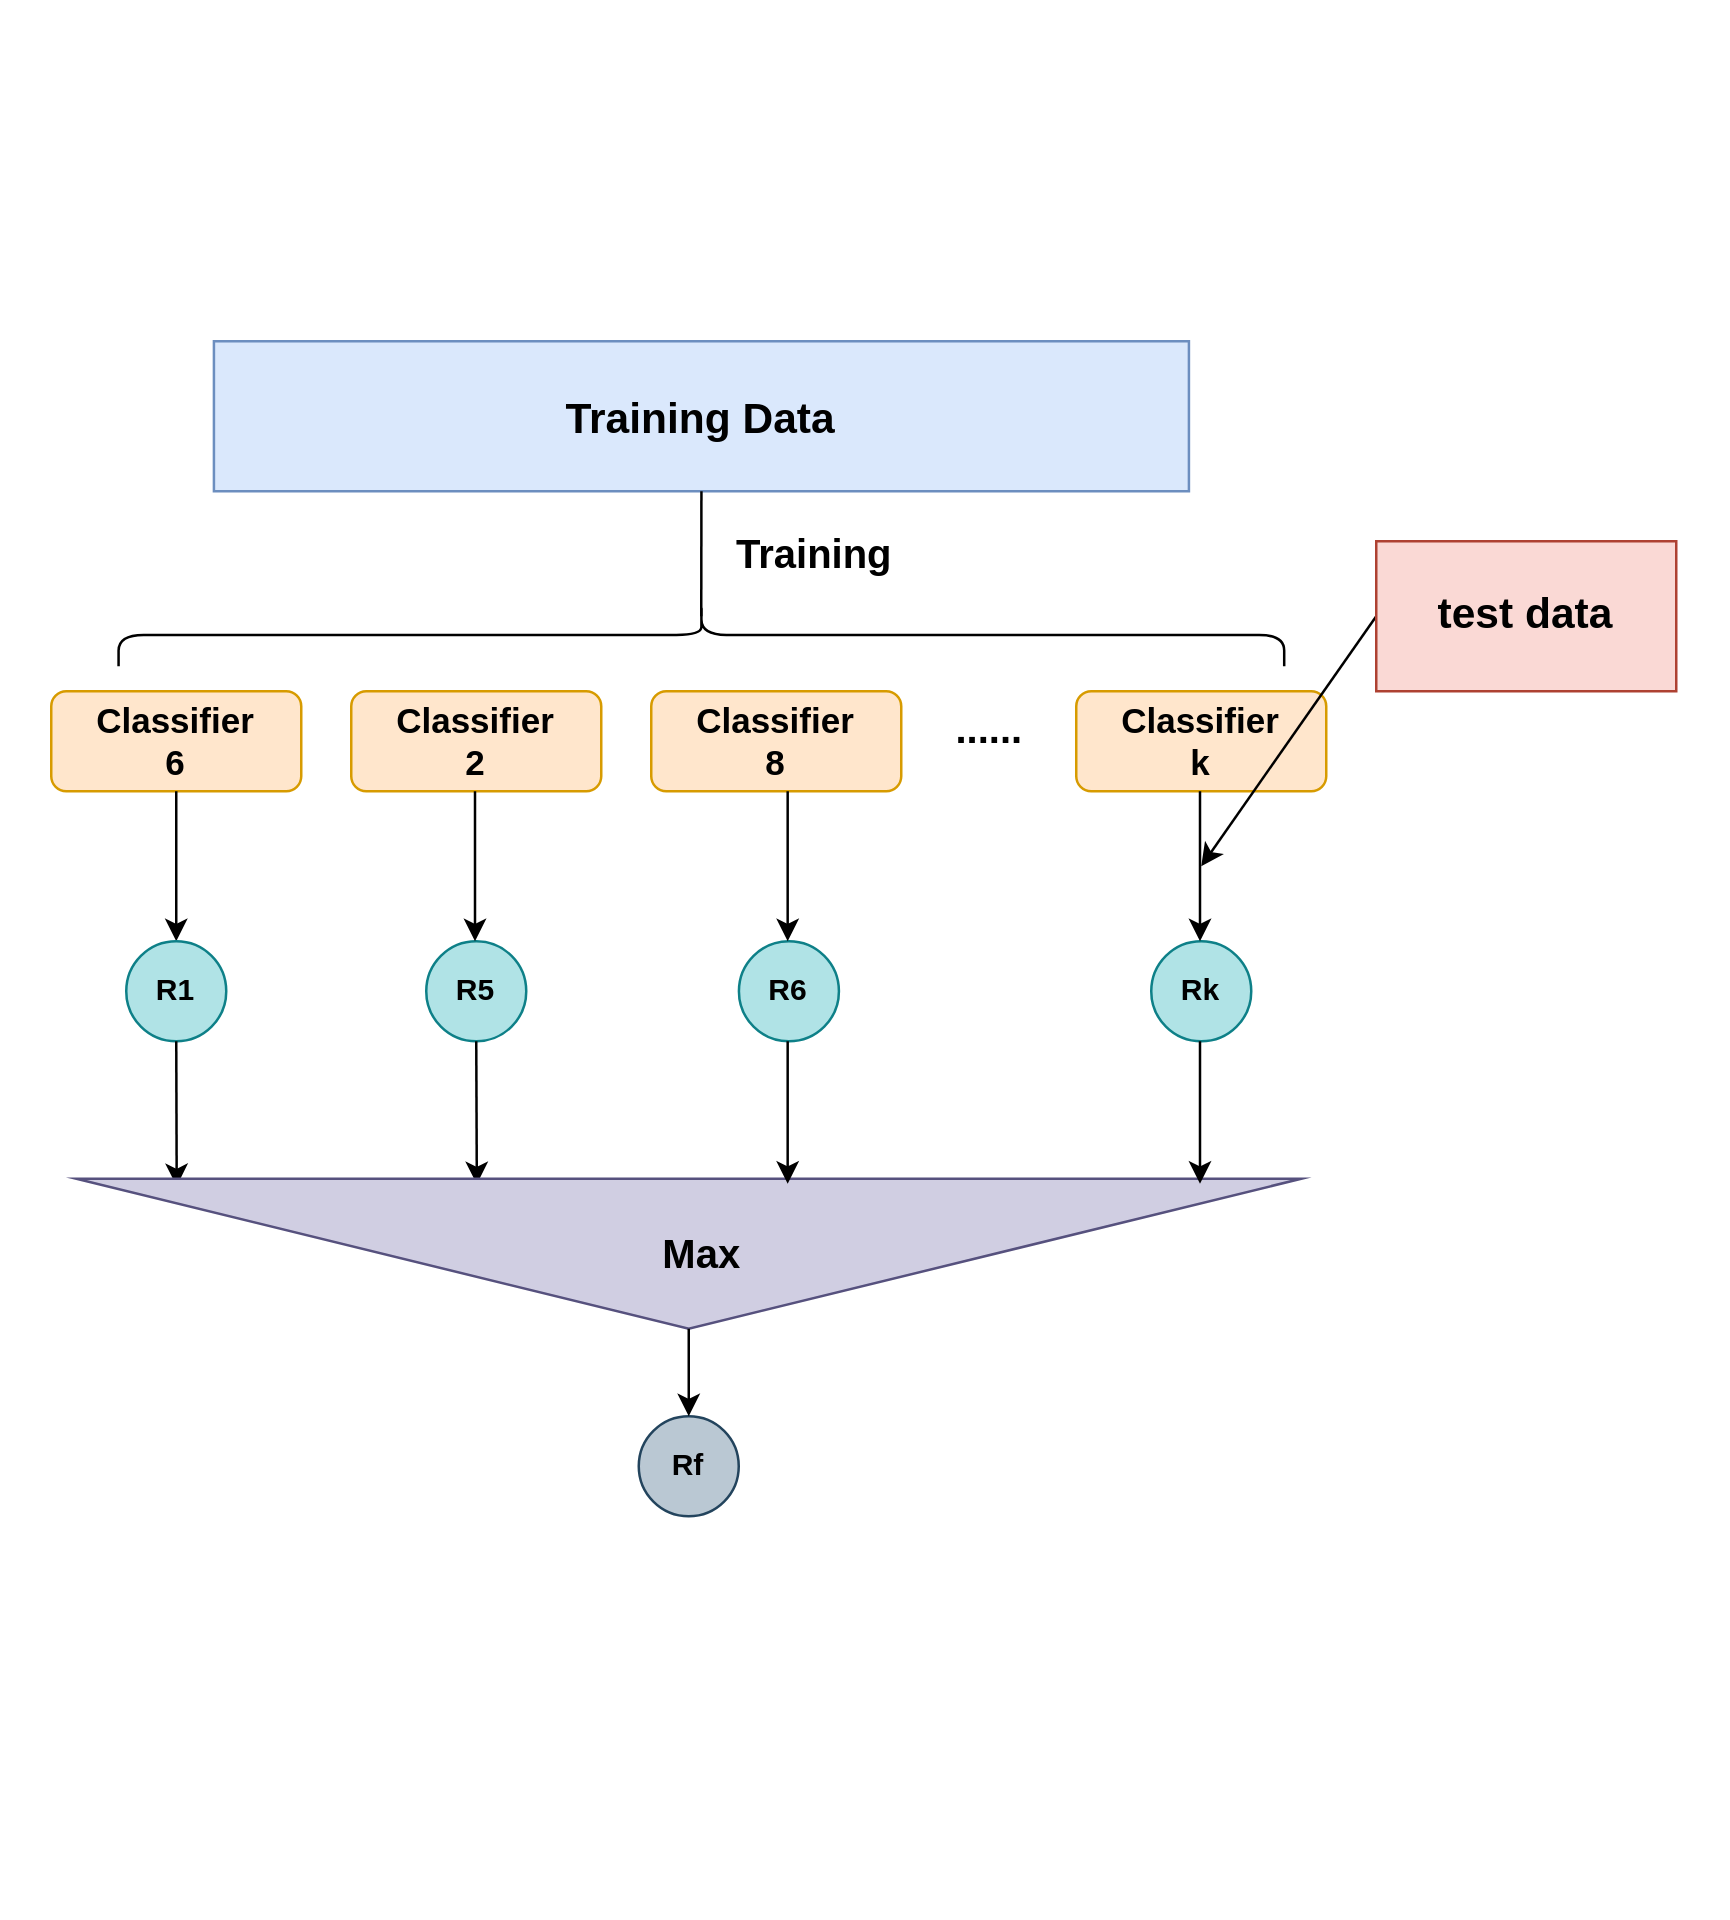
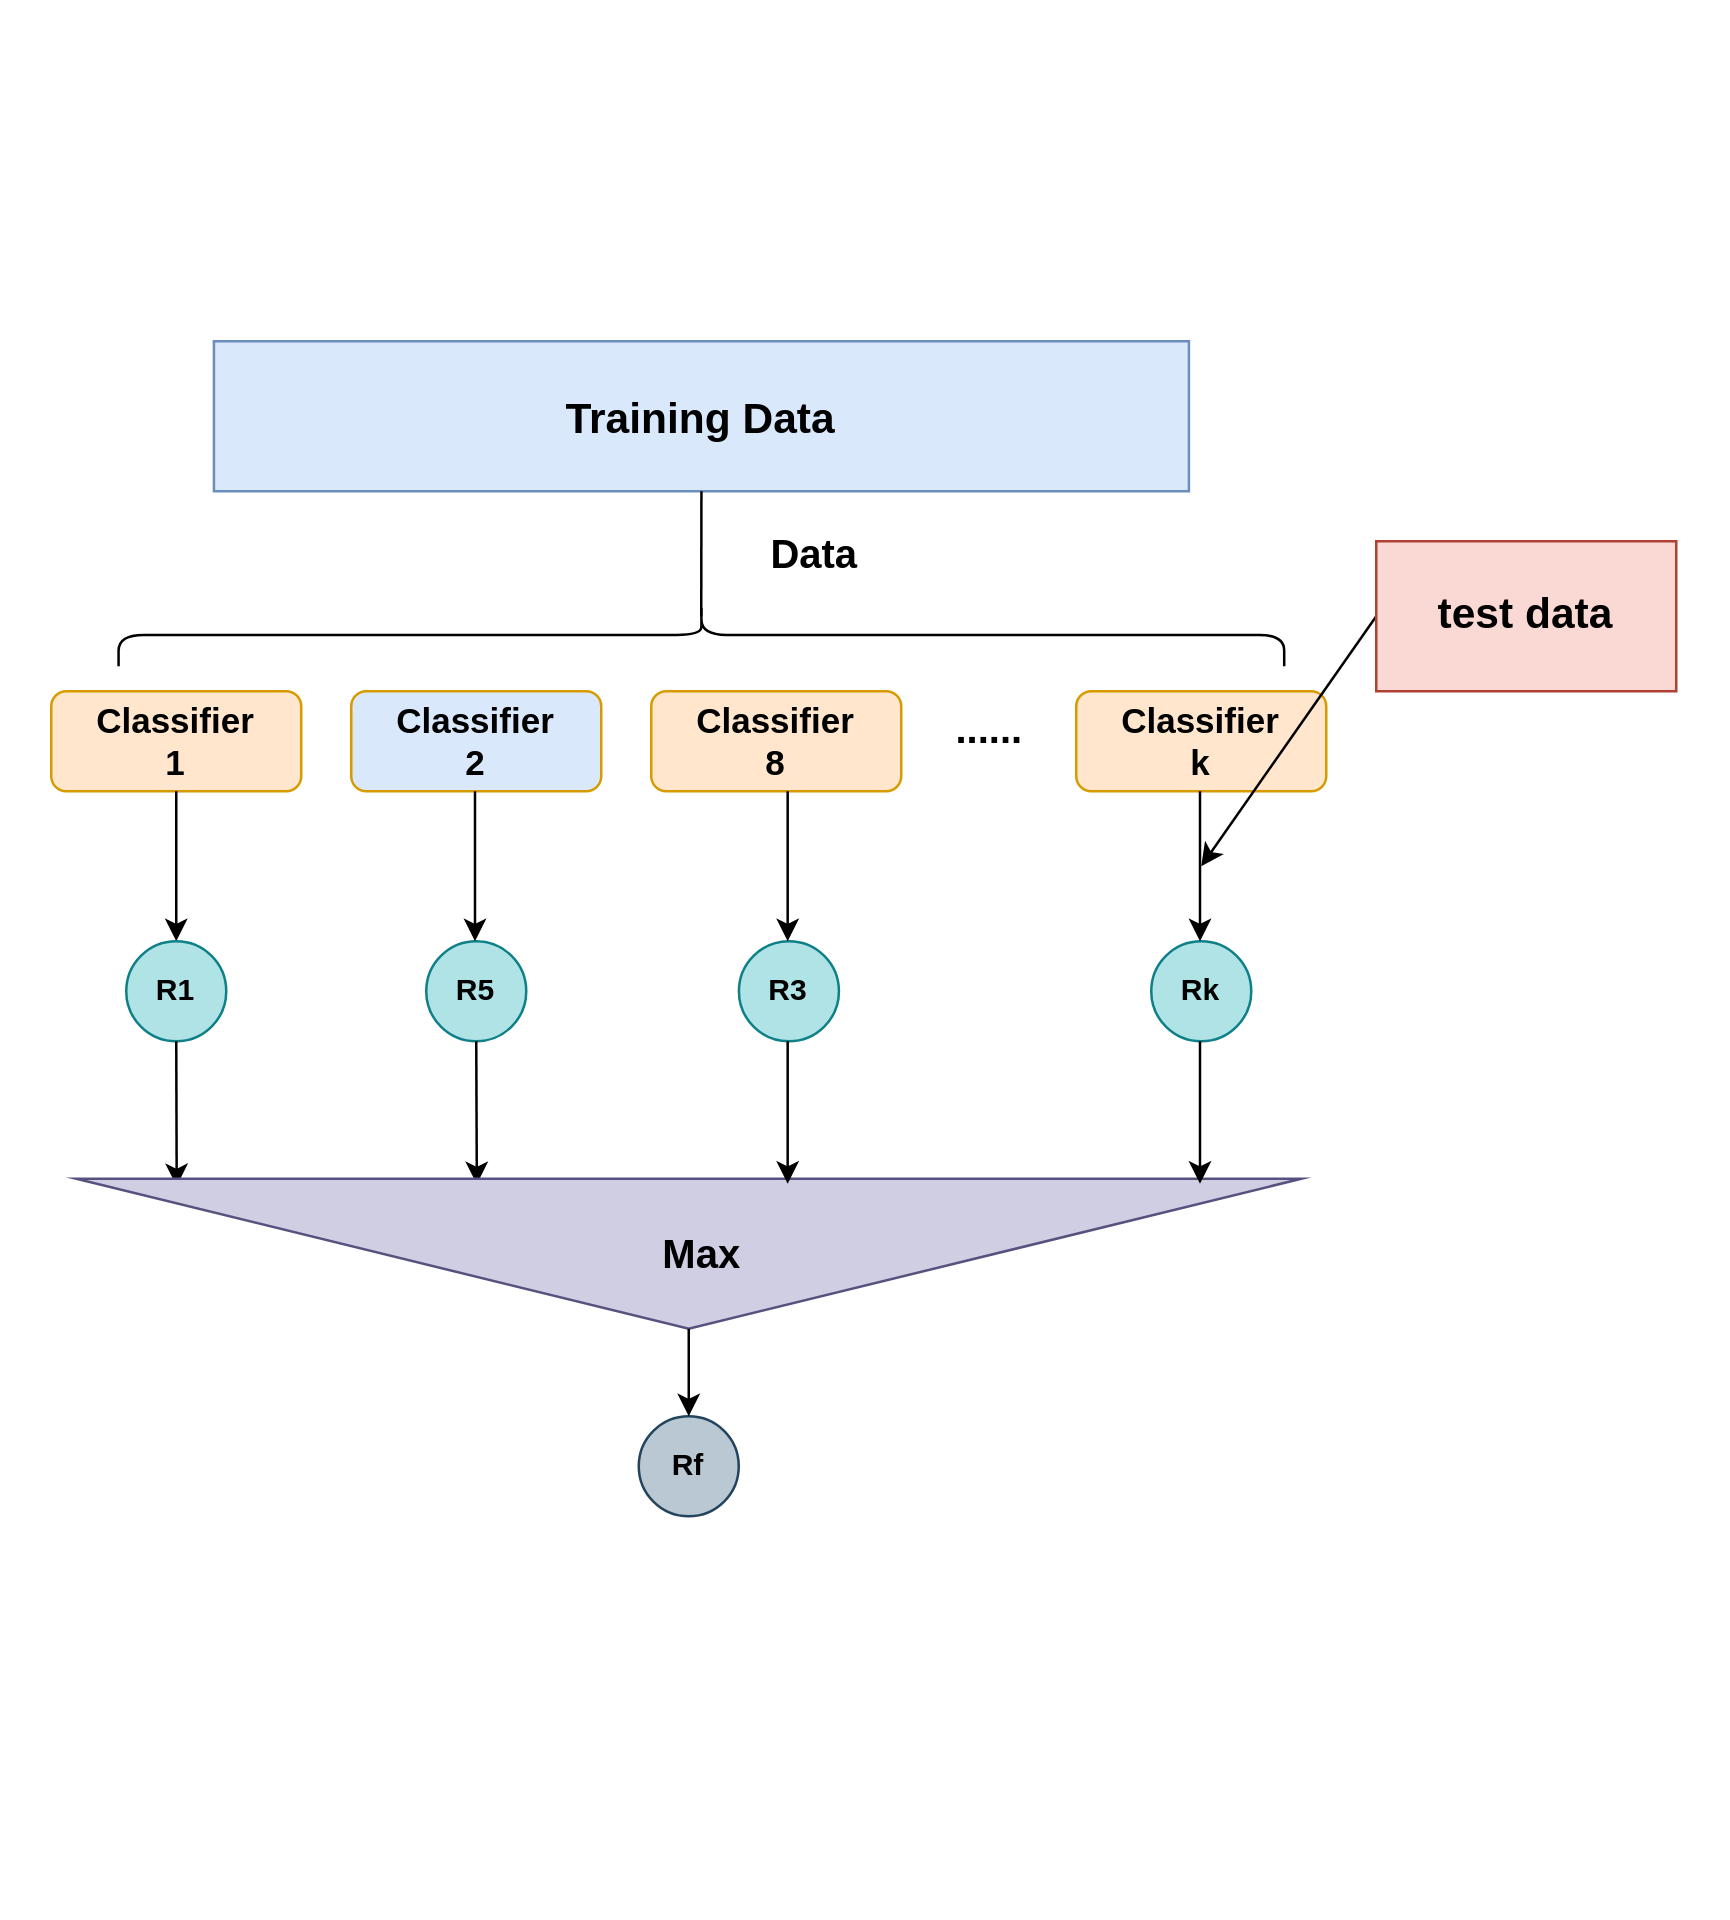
  <mxCell id="0" />
  <mxCell id="1" parent="0" />
  <mxCell id="2" value="&lt;font style=&quot;font-size: 20px;&quot;&gt;&lt;b style=&quot;font-size: 17px;&quot;&gt;Training Data&lt;/b&gt;&lt;/font&gt;" style="rounded=0;whiteSpace=wrap;html=1;fillColor=#dae8fc;strokeColor=#6c8ebf;" vertex="1" parent="1"><mxGeometry x="85.07" y="136" width="390" height="60" as="geometry" /></mxCell>
  <mxCell id="3" value="" style="shape=curlyBracket;whiteSpace=wrap;html=1;rounded=1;labelPosition=left;verticalLabelPosition=middle;align=right;verticalAlign=middle;rotation=90;" vertex="1" parent="1"><mxGeometry x="267.53" y="20.35" width="25.07" height="466.25" as="geometry" /></mxCell>
- <mxCell id="4" value="&lt;font size=&quot;1&quot; style=&quot;&quot;&gt;&lt;b style=&quot;font-size: 14px;&quot;&gt;Classifier &lt;br&gt;6&lt;/b&gt;&lt;/font&gt;" style="rounded=1;whiteSpace=wrap;html=1;fillColor=#ffe6cc;strokeColor=#d79b00;" vertex="1" parent="1"><mxGeometry x="20" y="276" width="100" height="40" as="geometry" /></mxCell>
- <mxCell id="5" value="&lt;font size=&quot;1&quot; style=&quot;&quot;&gt;&lt;b style=&quot;font-size: 14px;&quot;&gt;Classifier &lt;br&gt;2&lt;/b&gt;&lt;/font&gt;" style="rounded=1;whiteSpace=wrap;html=1;fillColor=#ffe6cc;strokeColor=#d79b00;" vertex="1" parent="1"><mxGeometry x="140" y="276" width="100" height="40" as="geometry" /></mxCell>
+ <mxCell id="4" value="&lt;font size=&quot;1&quot; style=&quot;&quot;&gt;&lt;b style=&quot;font-size: 14px;&quot;&gt;Classifier &lt;br&gt;1&lt;/b&gt;&lt;/font&gt;" style="rounded=1;whiteSpace=wrap;html=1;fillColor=#ffe6cc;strokeColor=#d79b00;" vertex="1" parent="1"><mxGeometry x="20" y="276" width="100" height="40" as="geometry" /></mxCell>
+ <mxCell id="5" value="&lt;font size=&quot;1&quot; style=&quot;&quot;&gt;&lt;b style=&quot;font-size: 14px;&quot;&gt;Classifier &lt;br&gt;2&lt;/b&gt;&lt;/font&gt;" style="rounded=1;whiteSpace=wrap;html=1;fillColor=#dae8fc;strokeColor=#d79b00;" vertex="1" parent="1"><mxGeometry x="140" y="276" width="100" height="40" as="geometry" /></mxCell>
  <mxCell id="6" value="&lt;font size=&quot;1&quot; style=&quot;&quot;&gt;&lt;b style=&quot;font-size: 14px;&quot;&gt;Classifier &lt;br&gt;k&lt;/b&gt;&lt;/font&gt;" style="rounded=1;whiteSpace=wrap;html=1;fillColor=#ffe6cc;strokeColor=#d79b00;" vertex="1" parent="1"><mxGeometry x="430" y="276" width="100" height="40" as="geometry" /></mxCell>
  <mxCell id="7" value="&lt;b&gt;&lt;font style=&quot;font-size: 16px;&quot;&gt;......&lt;/font&gt;&lt;/b&gt;" style="text;html=1;align=center;verticalAlign=middle;resizable=0;points=[];autosize=1;strokeColor=none;fillColor=none;" vertex="1" parent="1"><mxGeometry x="370" y="276" width="50" height="30" as="geometry" /></mxCell>
  <mxCell id="8" value="&lt;font size=&quot;1&quot; style=&quot;&quot;&gt;&lt;b style=&quot;font-size: 14px;&quot;&gt;Classifier &lt;br&gt;8&lt;/b&gt;&lt;/font&gt;" style="rounded=1;whiteSpace=wrap;html=1;fillColor=#ffe6cc;strokeColor=#d79b00;" vertex="1" parent="1"><mxGeometry x="260" y="276" width="100" height="40" as="geometry" /></mxCell>
  <mxCell id="9" value="" style="endArrow=classic;html=1;rounded=0;exitX=0;exitY=0.5;exitDx=0;exitDy=0;" edge="1" parent="1" source="10"><mxGeometry width="50" height="50" relative="1" as="geometry"><mxPoint x="530" y="346" as="sourcePoint" /><mxPoint x="480" y="346" as="targetPoint" /></mxGeometry></mxCell>
  <mxCell id="10" value="&lt;font style=&quot;font-size: 17px;&quot;&gt;&lt;b&gt;test data&lt;/b&gt;&lt;/font&gt;" style="rounded=0;whiteSpace=wrap;html=1;fillColor=#fad9d5;strokeColor=#ae4132;" vertex="1" parent="1"><mxGeometry x="550" y="216" width="120" height="60" as="geometry" /></mxCell>
  <mxCell id="11" value="" style="endArrow=classic;html=1;rounded=0;exitX=0.5;exitY=1;exitDx=0;exitDy=0;" edge="1" parent="1" source="4"><mxGeometry width="50" height="50" relative="1" as="geometry"><mxPoint x="270" y="386" as="sourcePoint" /><mxPoint x="70" y="376" as="targetPoint" /></mxGeometry></mxCell>
  <mxCell id="12" value="&lt;b&gt;R1&lt;/b&gt;" style="ellipse;whiteSpace=wrap;html=1;aspect=fixed;fillColor=#b0e3e6;strokeColor=#0e8088;" vertex="1" parent="1"><mxGeometry x="50" y="376" width="40" height="40" as="geometry" /></mxCell>
- <mxCell id="13" value="&lt;b&gt;R6&lt;/b&gt;" style="ellipse;whiteSpace=wrap;html=1;aspect=fixed;fillColor=#b0e3e6;strokeColor=#0e8088;" vertex="1" parent="1"><mxGeometry x="295.07" y="376" width="40" height="40" as="geometry" /></mxCell>
+ <mxCell id="13" value="&lt;b&gt;R3&lt;/b&gt;" style="ellipse;whiteSpace=wrap;html=1;aspect=fixed;fillColor=#b0e3e6;strokeColor=#0e8088;" vertex="1" parent="1"><mxGeometry x="295.07" y="376" width="40" height="40" as="geometry" /></mxCell>
  <mxCell id="14" value="&lt;b&gt;Rk&lt;/b&gt;" style="ellipse;whiteSpace=wrap;html=1;aspect=fixed;fillColor=#b0e3e6;strokeColor=#0e8088;" vertex="1" parent="1"><mxGeometry x="460" y="376" width="40" height="40" as="geometry" /></mxCell>
  <mxCell id="15" value="&lt;b&gt;R5&lt;/b&gt;" style="ellipse;whiteSpace=wrap;html=1;aspect=fixed;fillColor=#b0e3e6;strokeColor=#0e8088;" vertex="1" parent="1"><mxGeometry x="170" y="376" width="40" height="40" as="geometry" /></mxCell>
  <mxCell id="16" value="" style="endArrow=classic;html=1;rounded=0;exitX=0.5;exitY=1;exitDx=0;exitDy=0;" edge="1" parent="1"><mxGeometry width="50" height="50" relative="1" as="geometry"><mxPoint x="189.5" y="316" as="sourcePoint" /><mxPoint x="189.5" y="376" as="targetPoint" /></mxGeometry></mxCell>
  <mxCell id="17" value="" style="endArrow=classic;html=1;rounded=0;exitX=0.5;exitY=1;exitDx=0;exitDy=0;" edge="1" parent="1"><mxGeometry width="50" height="50" relative="1" as="geometry"><mxPoint x="314.57" y="316" as="sourcePoint" /><mxPoint x="314.57" y="376" as="targetPoint" /></mxGeometry></mxCell>
  <mxCell id="18" value="" style="endArrow=classic;html=1;rounded=0;exitX=0.5;exitY=1;exitDx=0;exitDy=0;" edge="1" parent="1"><mxGeometry width="50" height="50" relative="1" as="geometry"><mxPoint x="479.5" y="316" as="sourcePoint" /><mxPoint x="479.5" y="376" as="targetPoint" /></mxGeometry></mxCell>
  <mxCell id="19" value="&lt;b&gt;Rf&lt;/b&gt;" style="ellipse;whiteSpace=wrap;html=1;aspect=fixed;fillColor=#bac8d3;strokeColor=#23445d;" vertex="1" parent="1"><mxGeometry x="255" y="566" width="40" height="40" as="geometry" /></mxCell>
  <mxCell id="20" value="" style="endArrow=none;html=1;rounded=0;entryX=0.5;entryY=1;entryDx=0;entryDy=0;" edge="1" parent="1" target="2"><mxGeometry width="50" height="50" relative="1" as="geometry"><mxPoint x="280" y="246" as="sourcePoint" /><mxPoint x="320" y="336" as="targetPoint" /></mxGeometry></mxCell>
- <mxCell id="21" value="&lt;font style=&quot;font-size: 16px;&quot;&gt;&lt;b&gt;Training&lt;/b&gt;&lt;/font&gt;" style="text;html=1;align=center;verticalAlign=middle;resizable=0;points=[];autosize=1;strokeColor=none;fillColor=none;" vertex="1" parent="1"><mxGeometry x="280" y="206" width="90" height="30" as="geometry" /></mxCell>
+ <mxCell id="21" value="&lt;font style=&quot;font-size: 16px;&quot;&gt;&lt;b&gt;Data&lt;/b&gt;&lt;/font&gt;" style="text;html=1;align=center;verticalAlign=middle;resizable=0;points=[];autosize=1;strokeColor=none;fillColor=none;" vertex="1" parent="1"><mxGeometry x="280" y="206" width="90" height="30" as="geometry" /></mxCell>
  <mxCell id="22" value="" style="endArrow=classic;html=1;rounded=0;exitX=0.5;exitY=1;exitDx=0;exitDy=0;entryX=0.037;entryY=0.673;entryDx=0;entryDy=0;entryPerimeter=0;" edge="1" parent="1" source="15" target="26"><mxGeometry width="50" height="50" relative="1" as="geometry"><mxPoint x="69.5" y="416" as="sourcePoint" /><mxPoint x="192" y="471" as="targetPoint" /></mxGeometry></mxCell>
  <mxCell id="23" value="" style="endArrow=classic;html=1;rounded=0;exitX=0.5;exitY=1;exitDx=0;exitDy=0;entryX=0.05;entryY=0.918;entryDx=0;entryDy=0;entryPerimeter=0;" edge="1" parent="1" source="12" target="26"><mxGeometry width="50" height="50" relative="1" as="geometry"><mxPoint x="200" y="426" as="sourcePoint" /><mxPoint x="70" y="466" as="targetPoint" /></mxGeometry></mxCell>
  <mxCell id="24" value="" style="group" vertex="1" connectable="0" parent="1"><mxGeometry x="30" y="471" width="490" height="60.0" as="geometry" /></mxCell>
  <mxCell id="25" value="" style="group" vertex="1" connectable="0" parent="24"><mxGeometry y="-1.421e-14" width="490" height="60.0" as="geometry" /></mxCell>
  <mxCell id="26" value="" style="triangle;whiteSpace=wrap;html=1;rotation=90;fillColor=#d0cee2;strokeColor=#56517e;" vertex="1" parent="25"><mxGeometry x="215" y="-215" width="60" height="490" as="geometry" /></mxCell>
  <mxCell id="27" value="&lt;font style=&quot;font-size: 16px;&quot;&gt;&lt;b&gt;Max&lt;/b&gt;&lt;/font&gt;" style="text;html=1;align=center;verticalAlign=middle;resizable=0;points=[];autosize=1;strokeColor=none;fillColor=none;" vertex="1" parent="25"><mxGeometry x="225" y="15.0" width="50" height="30" as="geometry" /></mxCell>
  <mxCell id="28" value="" style="endArrow=classic;html=1;rounded=0;exitX=0.5;exitY=1;exitDx=0;exitDy=0;entryX=0.037;entryY=0.673;entryDx=0;entryDy=0;entryPerimeter=0;" edge="1" parent="1"><mxGeometry width="50" height="50" relative="1" as="geometry"><mxPoint x="479.5" y="416" as="sourcePoint" /><mxPoint x="479.5" y="473" as="targetPoint" /></mxGeometry></mxCell>
  <mxCell id="29" value="" style="endArrow=classic;html=1;rounded=0;exitX=0.5;exitY=1;exitDx=0;exitDy=0;entryX=0.037;entryY=0.673;entryDx=0;entryDy=0;entryPerimeter=0;" edge="1" parent="1"><mxGeometry width="50" height="50" relative="1" as="geometry"><mxPoint x="314.57" y="416" as="sourcePoint" /><mxPoint x="314.57" y="473" as="targetPoint" /></mxGeometry></mxCell>
  <mxCell id="30" value="" style="endArrow=classic;html=1;rounded=0;exitX=1;exitY=0.5;exitDx=0;exitDy=0;entryX=0.5;entryY=0;entryDx=0;entryDy=0;" edge="1" parent="1" source="26" target="19"><mxGeometry width="50" height="50" relative="1" as="geometry"><mxPoint x="324.57" y="426" as="sourcePoint" /><mxPoint x="324.57" y="483" as="targetPoint" /></mxGeometry></mxCell>
